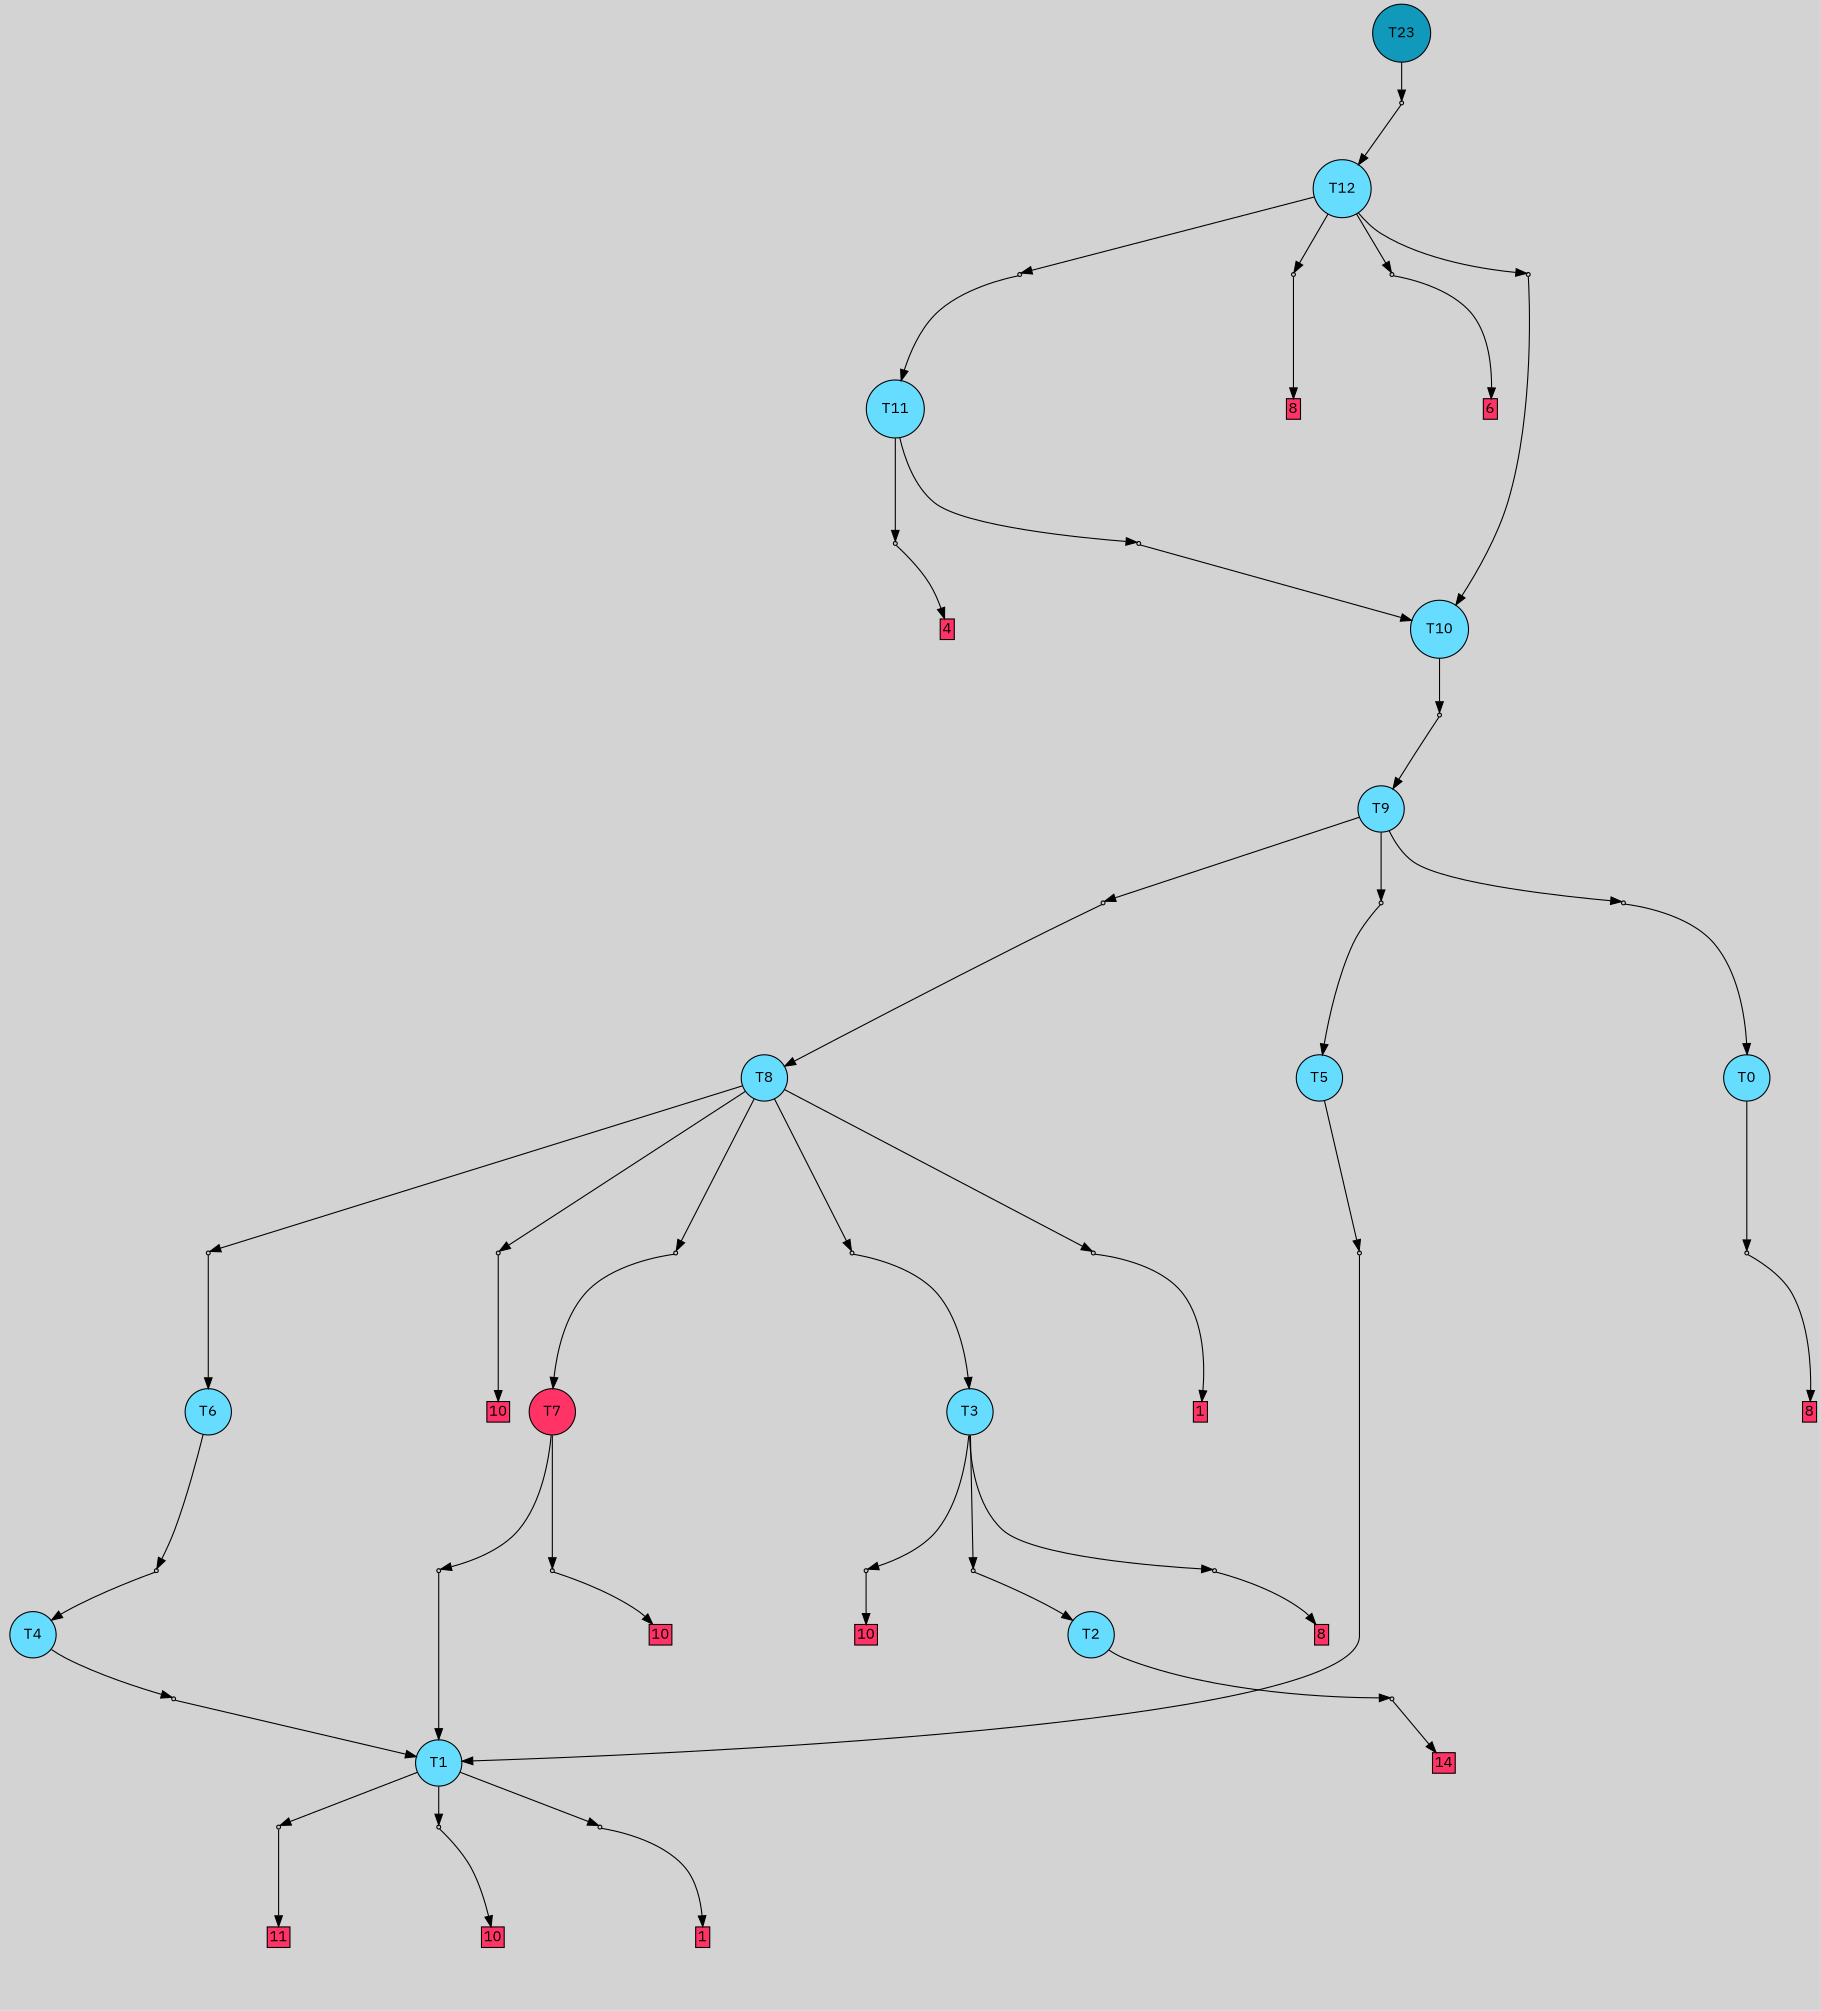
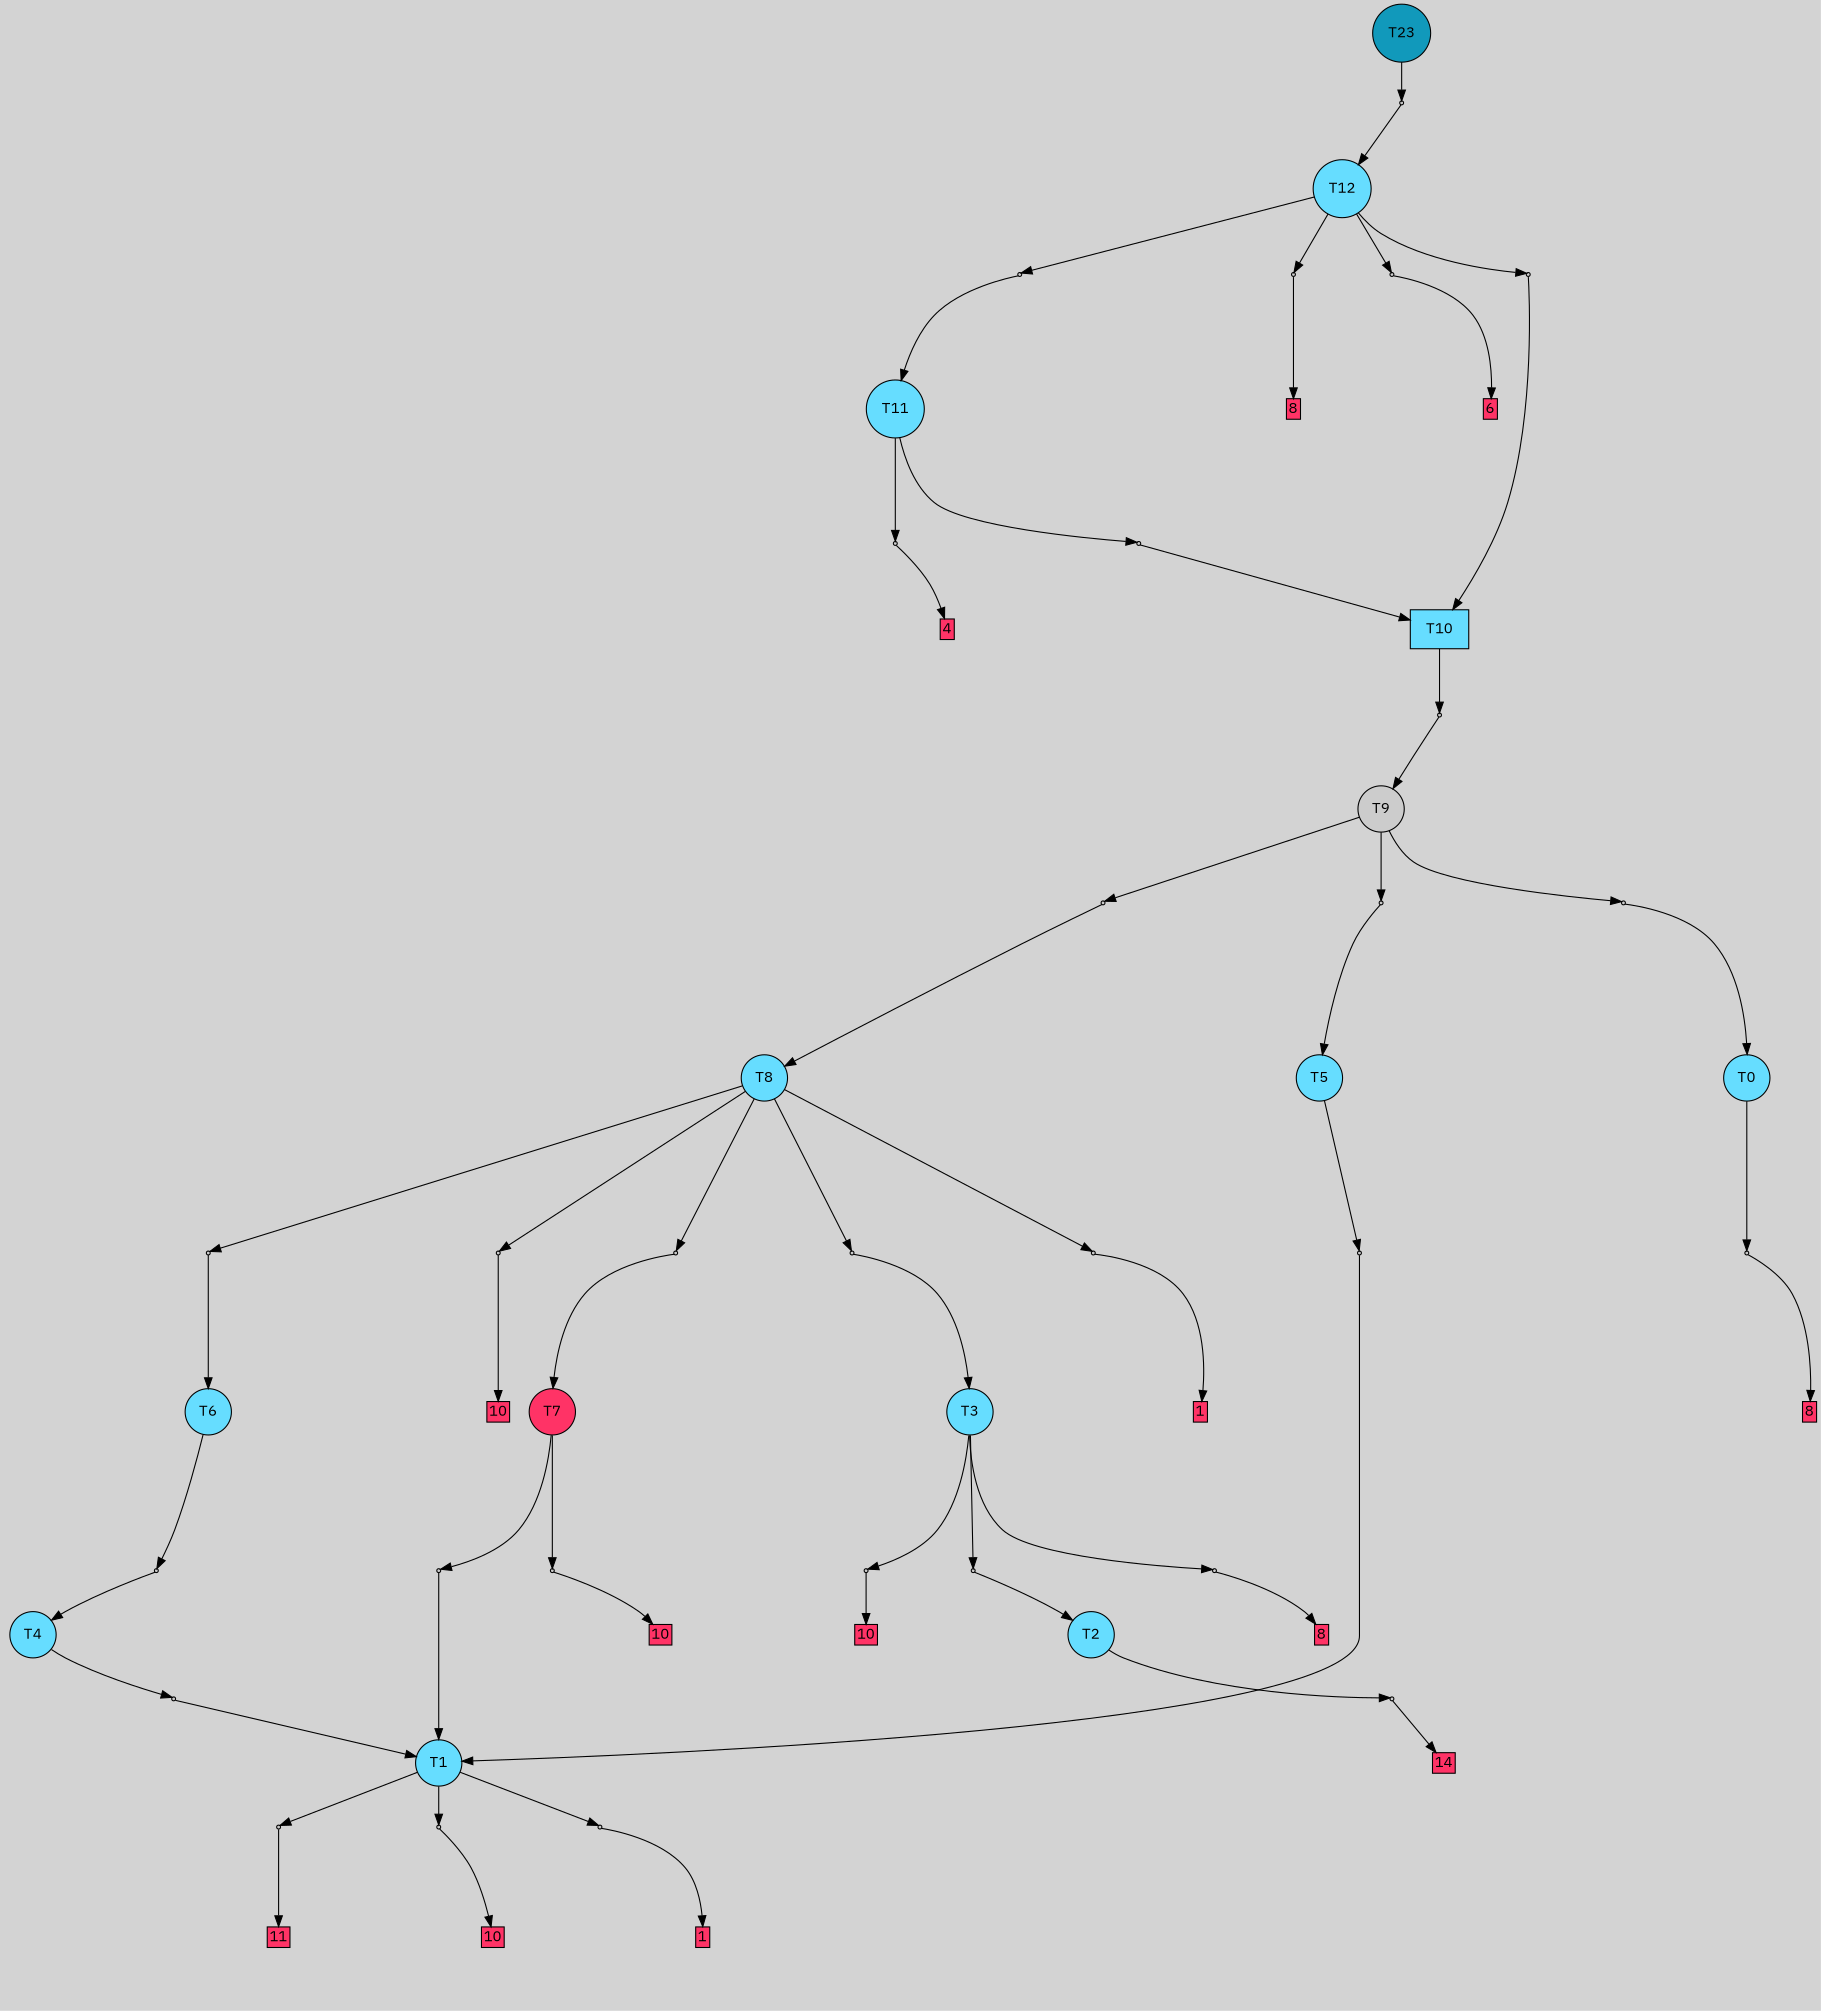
  digraph {
    bgcolor=lightgray
    fontname="IBM Plex Sans"
    node [fontname="IBM Plex Sans" shape=box style=filled]
    edge [fontname="IBM Plex Sans"]
    n1 [fillcolor="#1199bb" label=T23 shape=circle]
    P28 [fillcolor="#cccccc" shape=point]
    T0 [fillcolor="#66ddff" shape=circle]
    P0 [fillcolor="#cccccc" shape=point]
    n5 [label="1|5&1|1163#1|713&#92;n1|0&1|813#0|1301&#92;n" style=invis]
    n6 [fillcolor="#ff3366" height=0 label=8 margin=0.03 width=0]
    T1 [fillcolor="#66ddff" shape=circle]
    P1 [fillcolor="#cccccc" shape=point]
    P2 [fillcolor="#cccccc" shape=point]
    P3 [fillcolor="#cccccc" shape=point]
    n11 [label="5|1&1|410#0|1173&#92;n2|0&0|145#1|1042&#92;n" style=invis]
    n12 [fillcolor="#ff3366" height=0 label=11 margin=0.03 width=0]
    n13 [label="4|1&1|79#1|106&#92;n5|0&0|1249#0|599&#92;n2|2&1|664#0|256&#92;n2|6&1|1333#0|130&#92;n3|7&1|86#1|530&#92;n5|4&0|18#1|843&#92;n1|5&0|590#0|1244&#92;n4|0&0|1125#0|863&#92;n" style=invis]
    n14 [fillcolor="#ff3366" height=0 label=10 margin=0.03 width=0]
    n15 [label="4|2&1|942#1|85&#92;n0|1&1|720#0|258&#92;n7|0&1|746#0|773&#92;n3|0&0|1297#0|928&#92;n" style=invis]
    n16 [fillcolor="#ff3366" height=0 label=1 margin=0.03 width=0]
    T2 [fillcolor="#66ddff" shape=circle]
    P4 [fillcolor="#cccccc" shape=point]
    n19 [label="1|0&1|713#1|911&#92;n" style=invis]
    n20 [fillcolor="#ff3366" height=0 label=14 margin=0.03 width=0]
    T3 [fillcolor="#66ddff" shape=circle]
    P5 [fillcolor="#cccccc" shape=point]
    P6 [fillcolor="#cccccc" shape=point]
    P7 [fillcolor="#cccccc" shape=point]
    n25 [label="1|5&1|1163#1|713&#92;n1|0&1|1186#0|1301&#92;n" style=invis]
    n26 [fillcolor="#ff3366" height=0 label=8 margin=0.03 width=0]
    n27 [label="4|5&1|89#0|1339&#92;n7|0&0|805#0|731&#92;n" style=invis]
    n28 [fillcolor="#ff3366" height=0 label=10 margin=0.03 width=0]
    n29 [label="1|0&1|713#1|911&#92;n7|0&0|992#1|1109&#92;n" style=invis]
    T4 [fillcolor="#66ddff" shape=circle]
    P8 [fillcolor="#cccccc" shape=point]
    n32 [label="3|0&1|1297#0|1088&#92;n" style=invis]
    T5 [fillcolor="#66ddff" shape=circle]
    P9 [fillcolor="#cccccc" shape=point]
    n35 [label="3|0&1|47#0|1239&#92;n" style=invis]
    T6 [fillcolor="#66ddff" shape=circle]
    P10 [fillcolor="#cccccc" shape=point]
    n38 [label="3|0&1|1189#0|1009&#92;n" style=invis]
    T7 [fillcolor="#ff3366" shape=circle]
    P11 [fillcolor="#cccccc" shape=point]
    P12 [fillcolor="#cccccc" shape=point]
    n42 [label="3|0&1|1325#0|217&#92;n" style=invis]
    n43 [label="4|0&1|755#1|86&#92;n3|0&0|1208#0|1036&#92;n" style=invis]
    n44 [fillcolor="#ff3366" height=0 label=10 margin=0.03 width=0]
    T8 [fillcolor="#66ddff" shape=circle]
    P13 [fillcolor="#cccccc" shape=point]
    P14 [fillcolor="#cccccc" shape=point]
    P15 [fillcolor="#cccccc" shape=point]
    P16 [fillcolor="#cccccc" shape=point]
    P17 [fillcolor="#cccccc" shape=point]
    n51 [label="6|1&1|79#1|106&#92;n5|0&0|1249#0|599&#92;n2|2&1|664#0|256&#92;n4|6&1|1333#0|130&#92;n4|5&1|668#0|1318&#92;n1|6&1|19#1|275&#92;n1|2&1|1299#0|1085&#92;n3|7&1|86#1|530&#92;n5|4&0|18#1|843&#92;n1|5&0|590#0|1244&#92;n4|0&0|1125#0|863&#92;n" style=invis]
    n52 [label="4|2&1|683#0|160&#92;n7|6&1|1027#1|152&#92;n2|0&0|54#0|786&#92;n" style=invis]
    n53 [label="7|3&1|1257#0|755&#92;n6|6&1|1270#0|380&#92;n1|2&0|1086#0|459&#92;n2|1&0|890#1|1029&#92;n0|0&0|865#1|578&#92;n7|0&0|1288#0|368&#92;n2|2&1|664#0|256&#92;n2|6&1|1333#0|130&#92;n4|5&1|527#0|1342&#92;n2|7&1|1051#1|753&#92;n1|2&1|1299#0|1085&#92;n3|6&0|1141#0|218&#92;n4|0&0|14#0|863&#92;n" style=invis]
    n54 [label="5|4&1|103#0|1172&#92;n7|4&0|1252#0|1310&#92;n4|0&0|612#0|956&#92;n2|3&0|624#1|504&#92;n3|0&0|611#1|288&#92;n" style=invis]
    n55 [fillcolor="#ff3366" height=0 label=1 margin=0.03 width=0]
    n56 [label="7|5&1|902#0|227&#92;n4|3&0|397#1|419&#92;n4|1&1|79#1|106&#92;n5|6&1|351#0|121&#92;n1|2&0|1086#0|459&#92;n2|6&1|1333#0|130&#92;n4|5&1|527#0|1342&#92;n2|1&1|1023#0|1225&#92;n2|7&1|1051#1|753&#92;n5|0&0|785#1|319&#92;n4|7&0|807#0|288&#92;n1|2&1|1299#0|1085&#92;n3|6&0|1141#0|218&#92;n4|0&0|14#0|863&#92;n" style=invis]
    n57 [fillcolor="#ff3366" height=0 label=10 margin=0.03 width=0]
-   T9 [fillcolor="#66ddff" shape=circle]
+   T9 [fillcolor="#cccccc" shape=circle]
    P18 [fillcolor="#cccccc" shape=point]
    P19 [fillcolor="#cccccc" shape=point]
    P20 [fillcolor="#cccccc" shape=point]
    n62 [label="6|4&0|231#0|437&#92;n4|0&0|964#1|911&#92;n" style=invis]
    n63 [label="6|1&1|1315#1|1082&#92;n6|4&0|1009#1|198&#92;n6|6&1|872#0|1121&#92;n4|0&0|134#1|372&#92;n7|3&1|655#0|11&#92;n3|5&0|716#1|1277&#92;n7|6&0|971#1|1247&#92;n1|4&1|607#0|376&#92;n3|3&0|1006#0|213&#92;n0|6&0|468#0|451&#92;n7|3&0|422#0|581&#92;n7|1&0|875#0|751&#92;n6|5&1|229#0|581&#92;n1|0&0|1273#0|373&#92;n" style=invis]
    n64 [label="7|6&0|1214#0|601&#92;n3|7&1|277#0|979&#92;n3|2&1|89#0|799&#92;n3|2&0|642#0|1180&#92;n2|1&1|497#1|561&#92;n0|4&0|246#0|311&#92;n3|6&0|938#0|36&#92;n2|0&0|553#1|1302&#92;n4|5&0|72#0|182&#92;n2|4&0|353#1|174&#92;n7|7&0|284#0|235&#92;n4|1&0|1265#0|1141&#92;n2|3&1|1093#0|991&#92;n3|7&0|667#1|1133&#92;n3|6&0|65#1|1090&#92;n4|0&0|783#0|614&#92;n" style=invis]
-   T10 [fillcolor="#66ddff" shape=circle]
+   T10 [fillcolor="#66ddff"]
    P21 [fillcolor="#cccccc" shape=point]
    n67 [label="7|3&1|655#0|11&#92;n7|6&0|971#1|1247&#92;n7|3&0|422#0|676&#92;n7|1&0|875#0|751&#92;n6|5&1|229#0|581&#92;n1|0&0|1273#0|373&#92;n" style=invis]
    T11 [fillcolor="#66ddff" shape=circle]
    P22 [fillcolor="#cccccc" shape=point]
    P23 [fillcolor="#cccccc" shape=point]
    n71 [label="6|4&1|1058#0|820&#92;n0|7&1|335#0|940&#92;n0|6&1|685#1|845&#92;n7|3&0|447#1|322&#92;n4|0&0|659#0|126&#92;n" style=invis]
    n72 [fillcolor="#ff3366" height=0 label=4 margin=0.03 width=0]
    n73 [label="7|7&1|166#0|708&#92;n0|4&0|143#1|1192&#92;n1|0&0|76#1|1167&#92;n" style=invis]
    T12 [fillcolor="#66ddff" shape=circle]
    P24 [fillcolor="#cccccc" shape=point]
    P25 [fillcolor="#cccccc" shape=point]
    P26 [fillcolor="#cccccc" shape=point]
    P27 [fillcolor="#cccccc" shape=point]
    n79 [label="2|0&0|1261#1|801&#92;n4|1&0|1062#0|640&#92;n0|6&0|22#0|1001&#92;n2|0&0|37#0|470&#92;n0|3&0|293#1|58&#92;n2|7&0|1014#0|443&#92;n3|0&0|1008#0|943&#92;n3|3&0|232#1|621&#92;n0|4&1|715#1|917&#92;n4|6&0|1028#0|259&#92;n3|0&1|840#0|710&#92;n" style=invis]
    n80 [label="7|4&1|328#1|1184&#92;n1|2&1|620#0|716&#92;n2|0&0|1332#0|786&#92;n" style=invis]
    n81 [fillcolor="#ff3366" height=0 label=8 margin=0.03 width=0]
    n82 [label="1|2&1|568#1|684&#92;n7|1&0|458#0|440&#92;n1|0&0|513#1|63&#92;n" style=invis]
    n83 [fillcolor="#ff3366" height=0 label=6 margin=0.03 width=0]
    n84 [label="7|7&1|166#0|708&#92;n0|4&0|143#1|1192&#92;n1|0&0|76#1|1167&#92;n" style=invis]
    n85 [label="7|2&1|470#0|30&#92;n2|6&1|183#0|970&#92;n1|1&1|495#1|251&#92;n7|2&0|662#1|552&#92;n2|0&0|570#0|353&#92;n" style=invis]
    subgraph sub_1 {
      rank=same
      n1
    }
    n1 -> P28
    P28 -> T12
    P28 -> n85 [style=invis]
    T0 -> P0
    P0 -> n5 [style=invis]
    P0 -> n6
    T1 -> P1
    T1 -> P2
    T1 -> P3
    P1 -> n11 [style=invis]
    P1 -> n12
    P2 -> n13 [style=invis]
    P2 -> n14
    P3 -> n15 [style=invis]
    P3 -> n16
    T2 -> P4
    P4 -> n19 [style=invis]
    P4 -> n20
    T3 -> P5
    T3 -> P6
    T3 -> P7
    P5 -> n25 [style=invis]
    P5 -> n26
    P6 -> n27 [style=invis]
    P6 -> n28
    P7 -> T2
    P7 -> n29 [style=invis]
    T4 -> P8
    P8 -> T1
    P8 -> n32 [style=invis]
    T5 -> P9
    P9 -> T1
    P9 -> n35 [style=invis]
    T6 -> P10
    P10 -> T4
    P10 -> n38 [style=invis]
    T7 -> P11
    T7 -> P12
    P11 -> T1
    P11 -> n42 [style=invis]
    P12 -> n43 [style=invis]
    P12 -> n44
    T8 -> P13
    T8 -> P14
    T8 -> P15
    T8 -> P16
    T8 -> P17
    P13 -> T7
    P13 -> n51 [style=invis]
    P14 -> T3
    P14 -> n52 [style=invis]
    P15 -> T6
    P15 -> n53 [style=invis]
    P16 -> n54 [style=invis]
    P16 -> n55
    P17 -> n56 [style=invis]
    P17 -> n57
    T9 -> P18
    T9 -> P19
    T9 -> P20
    P18 -> T8
    P18 -> n62 [style=invis]
    P19 -> T0
    P19 -> n63 [style=invis]
    P20 -> T5
    P20 -> n64 [style=invis]
    T10 -> P21
    P21 -> T9
    P21 -> n67 [style=invis]
    T11 -> P22
    T11 -> P23
    P22 -> n71 [style=invis]
    P22 -> n72
    P23 -> T10
    P23 -> n73 [style=invis]
    T12 -> P24
    T12 -> P25
    T12 -> P26
    T12 -> P27
    P24 -> T11
    P24 -> n79 [style=invis]
    P25 -> n80 [style=invis]
    P25 -> n81
    P26 -> n82 [style=invis]
    P26 -> n83
    P27 -> T10
    P27 -> n84 [style=invis]
  }
